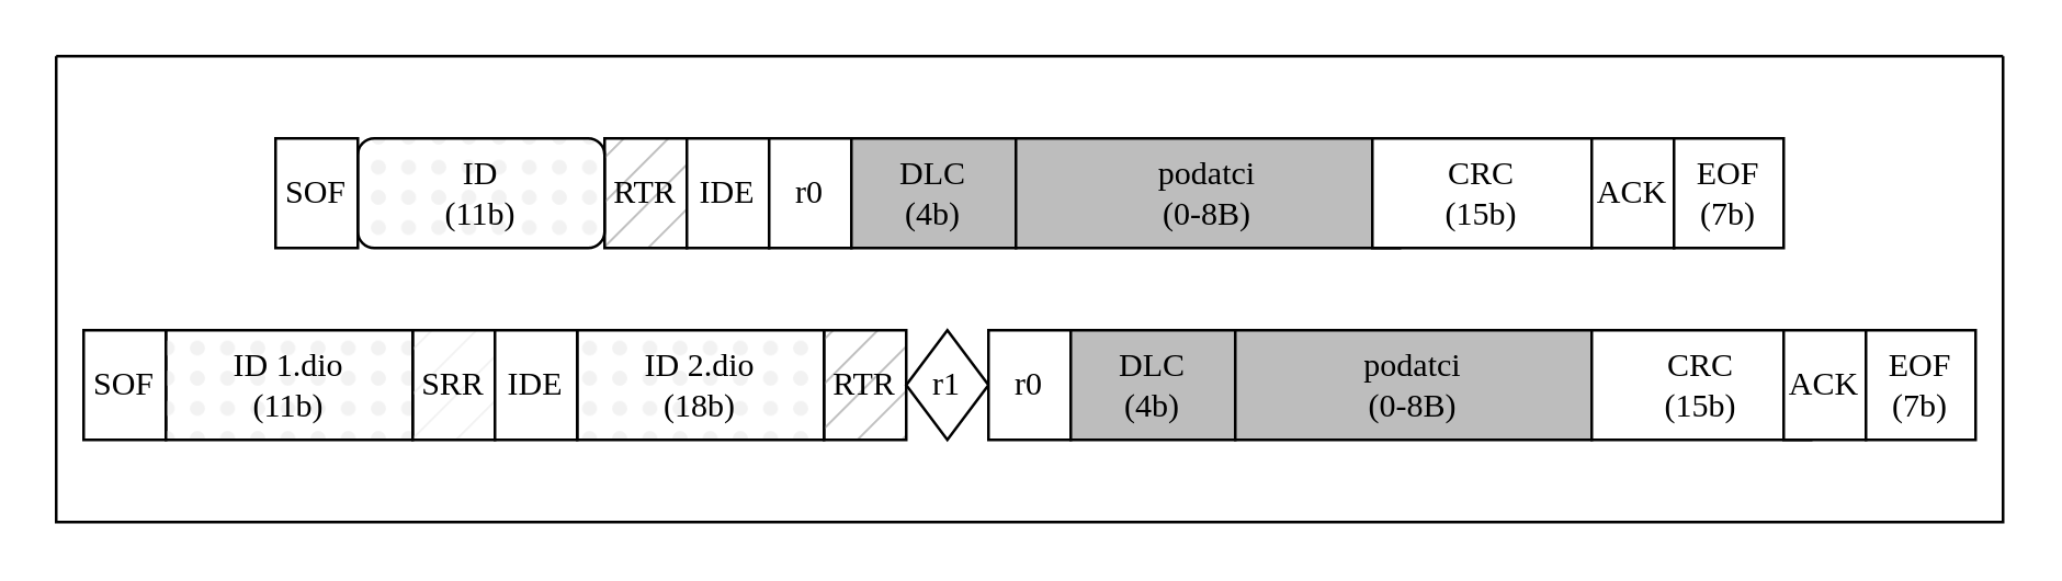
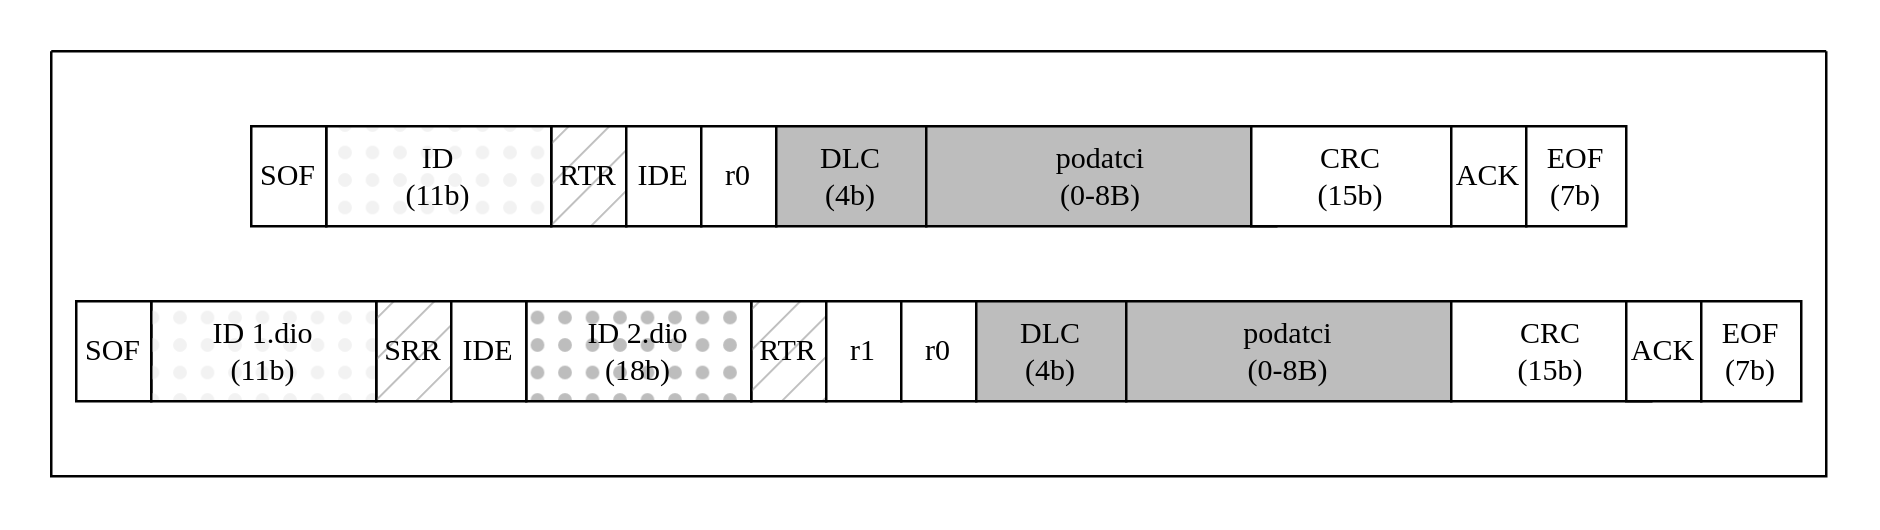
  <mxCell id="0" />
  <mxCell id="1" parent="0" />
  <mxCell id="2" value="" style="group;fontFamily=Times New Roman;" vertex="1" connectable="0" parent="1"><mxGeometry x="100" y="50" width="550" height="40" as="geometry" /></mxCell>
  <mxCell id="3" value="SOF" style="rounded=0;whiteSpace=wrap;html=1;fontFamily=Times New Roman;" vertex="1" parent="2"><mxGeometry width="30" height="40" as="geometry" /></mxCell>
- <mxCell id="4" value="&lt;div&gt;ID&lt;/div&gt;&lt;div&gt;(11b)&lt;/div&gt;" style="whiteSpace=wrap;html=1;fillStyle=dots;fillColor=#F2F2F2;fontFamily=Times New Roman;rounded=1;" vertex="1" parent="2"><mxGeometry x="30" width="90" height="40" as="geometry" /></mxCell>
+ <mxCell id="4" value="&lt;div&gt;ID&lt;/div&gt;&lt;div&gt;(11b)&lt;/div&gt;" style="rounded=0;whiteSpace=wrap;html=1;fillStyle=dots;fillColor=#F2F2F2;fontFamily=Times New Roman;" vertex="1" parent="2"><mxGeometry x="30" width="90" height="40" as="geometry" /></mxCell>
  <mxCell id="5" value="RTR" style="rounded=0;whiteSpace=wrap;html=1;fillStyle=hatch;fillColor=#BDBDBD;fontFamily=Times New Roman;" vertex="1" parent="2"><mxGeometry x="120" width="30" height="40" as="geometry" /></mxCell>
  <mxCell id="6" value="IDE" style="rounded=0;whiteSpace=wrap;html=1;fontFamily=Times New Roman;" vertex="1" parent="2"><mxGeometry x="150" width="30" height="40" as="geometry" /></mxCell>
  <mxCell id="7" value="r0" style="rounded=0;whiteSpace=wrap;html=1;fontFamily=Times New Roman;" vertex="1" parent="2"><mxGeometry x="180" width="30" height="40" as="geometry" /></mxCell>
  <mxCell id="8" value="&lt;div&gt;DLC&lt;/div&gt;(4b)" style="rounded=0;whiteSpace=wrap;html=1;fillStyle=solid;fillColor=#BDBDBD;fontFamily=Times New Roman;" vertex="1" parent="2"><mxGeometry x="210" width="60" height="40" as="geometry" /></mxCell>
  <mxCell id="9" value="&lt;div&gt;podatci&lt;/div&gt;(0-8B)" style="rounded=0;whiteSpace=wrap;html=1;fillStyle=solid;fillColor=#BDBDBD;fontFamily=Times New Roman;" vertex="1" parent="2"><mxGeometry x="270" width="140" height="40" as="geometry" /></mxCell>
  <mxCell id="10" value="&lt;div&gt;CRC&lt;/div&gt;&lt;div&gt;(15b)&lt;/div&gt;" style="rounded=0;whiteSpace=wrap;html=1;fontFamily=Times New Roman;" vertex="1" parent="2"><mxGeometry x="400" width="80" height="40" as="geometry" /></mxCell>
  <mxCell id="11" value="ACK" style="rounded=0;whiteSpace=wrap;html=1;fontFamily=Times New Roman;" vertex="1" parent="2"><mxGeometry x="480" width="30" height="40" as="geometry" /></mxCell>
  <mxCell id="12" value="&lt;div&gt;EOF&lt;/div&gt;&lt;div&gt;(7b)&lt;/div&gt;" style="rounded=0;whiteSpace=wrap;html=1;fontFamily=Times New Roman;" vertex="1" parent="2"><mxGeometry x="510" width="40" height="40" as="geometry" /></mxCell>
  <mxCell id="13" value="" style="group;fontFamily=Times New Roman;" vertex="1" connectable="0" parent="1"><mxGeometry x="30" y="120" width="690" height="40" as="geometry" /></mxCell>
  <mxCell id="14" value="SOF" style="rounded=0;whiteSpace=wrap;html=1;fontFamily=Times New Roman;" vertex="1" parent="13"><mxGeometry width="30" height="40" as="geometry" /></mxCell>
  <mxCell id="15" value="&lt;div&gt;ID 1.dio&lt;br&gt;&lt;/div&gt;&lt;div&gt;(11b)&lt;/div&gt;" style="rounded=0;whiteSpace=wrap;html=1;fillStyle=dots;fillColor=#F2F2F2;fontFamily=Times New Roman;" vertex="1" parent="13"><mxGeometry x="30" width="90" height="40" as="geometry" /></mxCell>
- <mxCell id="16" value="SRR" style="rounded=0;whiteSpace=wrap;html=1;fillStyle=hatch;fillColor=#f2f2f2;fontFamily=Times New Roman;" vertex="1" parent="13"><mxGeometry x="120" width="30" height="40" as="geometry" /></mxCell>
+ <mxCell id="16" value="SRR" style="rounded=0;whiteSpace=wrap;html=1;fillStyle=hatch;fillColor=#BDBDBD;fontFamily=Times New Roman;" vertex="1" parent="13"><mxGeometry x="120" width="30" height="40" as="geometry" /></mxCell>
  <mxCell id="17" value="IDE" style="rounded=0;whiteSpace=wrap;html=1;fontFamily=Times New Roman;" vertex="1" parent="13"><mxGeometry x="150" width="30" height="40" as="geometry" /></mxCell>
- <mxCell id="18" value="&lt;div&gt;ID 2.dio&lt;/div&gt;&lt;div&gt;(18b)&lt;br&gt;&lt;/div&gt;" style="rounded=0;whiteSpace=wrap;html=1;fillStyle=dots;fillColor=#F2F2F2;fontFamily=Times New Roman;" vertex="1" parent="13"><mxGeometry x="180" width="90" height="40" as="geometry" /></mxCell>
+ <mxCell id="18" value="&lt;div&gt;ID 2.dio&lt;/div&gt;&lt;div&gt;(18b)&lt;br&gt;&lt;/div&gt;" style="rounded=0;whiteSpace=wrap;html=1;fillStyle=dots;fillColor=#bdbdbd;fontFamily=Times New Roman;" vertex="1" parent="13"><mxGeometry x="180" width="90" height="40" as="geometry" /></mxCell>
  <mxCell id="19" value="RTR" style="rounded=0;whiteSpace=wrap;html=1;fillStyle=hatch;fillColor=#BDBDBD;fontFamily=Times New Roman;" vertex="1" parent="13"><mxGeometry x="270" width="30" height="40" as="geometry" /></mxCell>
- <mxCell id="20" value="r1" style="rhombus;whiteSpace=wrap;html=1;fontFamily=Times New Roman;" vertex="1" parent="13"><mxGeometry x="300" width="30" height="40" as="geometry" /></mxCell>
+ <mxCell id="20" value="r1" style="rounded=0;whiteSpace=wrap;html=1;fontFamily=Times New Roman;" vertex="1" parent="13"><mxGeometry x="300" width="30" height="40" as="geometry" /></mxCell>
  <mxCell id="21" value="r0" style="rounded=0;whiteSpace=wrap;html=1;fontFamily=Times New Roman;" vertex="1" parent="13"><mxGeometry x="330" width="30" height="40" as="geometry" /></mxCell>
  <mxCell id="22" value="&lt;div&gt;DLC&lt;/div&gt;(4b)" style="rounded=0;whiteSpace=wrap;html=1;fillStyle=solid;fillColor=#BDBDBD;fontFamily=Times New Roman;" vertex="1" parent="13"><mxGeometry x="360" width="60" height="40" as="geometry" /></mxCell>
  <mxCell id="23" value="&lt;div&gt;podatci&lt;/div&gt;(0-8B)" style="rounded=0;whiteSpace=wrap;html=1;fillStyle=solid;fillColor=#BDBDBD;fontFamily=Times New Roman;" vertex="1" parent="13"><mxGeometry x="420" width="130" height="40" as="geometry" /></mxCell>
  <mxCell id="24" value="&lt;div&gt;CRC&lt;/div&gt;&lt;div&gt;(15b)&lt;/div&gt;" style="rounded=0;whiteSpace=wrap;html=1;fontFamily=Times New Roman;" vertex="1" parent="13"><mxGeometry x="550" width="80" height="40" as="geometry" /></mxCell>
  <mxCell id="25" value="ACK" style="rounded=0;whiteSpace=wrap;html=1;fontFamily=Times New Roman;" vertex="1" parent="13"><mxGeometry x="620" width="30" height="40" as="geometry" /></mxCell>
  <mxCell id="26" value="&lt;div&gt;EOF&lt;/div&gt;&lt;div&gt;(7b)&lt;br&gt;&lt;/div&gt;" style="rounded=0;whiteSpace=wrap;html=1;fontFamily=Times New Roman;" vertex="1" parent="13"><mxGeometry x="650" width="40" height="40" as="geometry" /></mxCell>
  <mxCell id="27" value="" style="swimlane;startSize=0;fontFamily=Times New Roman;" vertex="1" parent="1"><mxGeometry x="20" y="20" width="710" height="170" as="geometry" /></mxCell>
